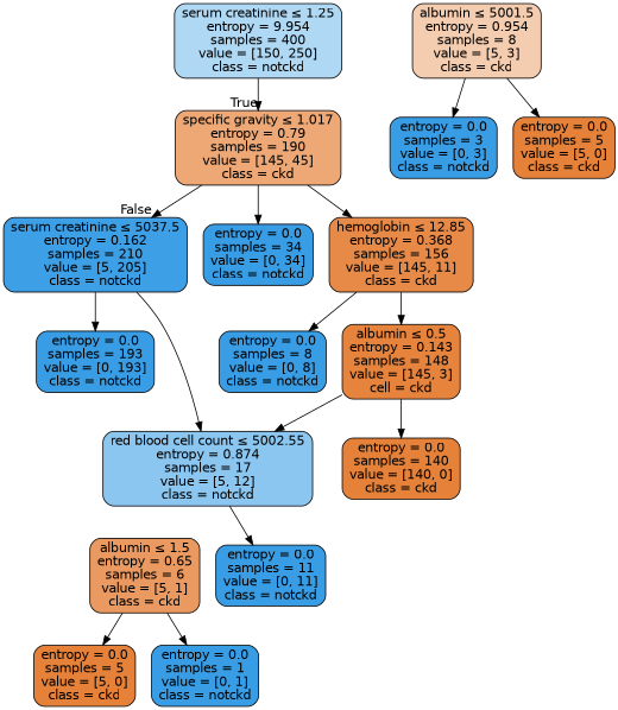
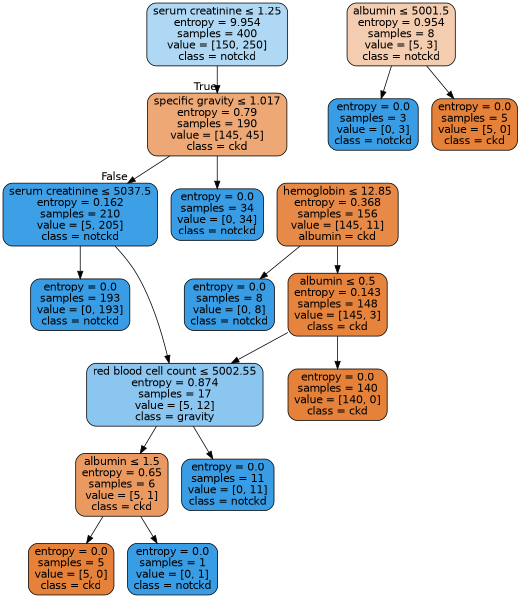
  digraph {
    node [color=black fillcolor="#399de5ff" fontname=helvetica shape=box style="filled, rounded"]
    edge [fontname=helvetica]
    n1 [fillcolor="#399de566" label=<serum creatinine &le; 1.25<br/>entropy = 9.954<br/>samples = 400<br/>value = [150, 250]<br/>class = notckd>]
    n2 [fillcolor="#e58139b0" label=<specific gravity &le; 1.017<br/>entropy = 0.79<br/>samples = 190<br/>value = [145, 45]<br/>class = ckd>]
    n3 [fillcolor="#399de5f9" label=<serum creatinine &le; 5037.5<br/>entropy = 0.162<br/>samples = 210<br/>value = [5, 205]<br/>class = notckd>]
    n4 [label=<entropy = 0.0<br/>samples = 34<br/>value = [0, 34]<br/>class = notckd>]
-   n5 [fillcolor="#e58139ec" label=<hemoglobin &le; 12.85<br/>entropy = 0.368<br/>samples = 156<br/>value = [145, 11]<br/>class = ckd>]
+   n5 [fillcolor="#e58139ec" label=<hemoglobin &le; 12.85<br/>entropy = 0.368<br/>samples = 156<br/>value = [145, 11]<br/>albumin = ckd>]
    n6 [label=<entropy = 0.0<br/>samples = 193<br/>value = [0, 193]<br/>class = notckd>]
-   n7 [fillcolor="#399de595" label=<red blood cell count &le; 5002.55<br/>entropy = 0.874<br/>samples = 17<br/>value = [5, 12]<br/>class = notckd>]
+   n7 [fillcolor="#399de595" label=<red blood cell count &le; 5002.55<br/>entropy = 0.874<br/>samples = 17<br/>value = [5, 12]<br/>class = gravity>]
    n8 [label=<entropy = 0.0<br/>samples = 8<br/>value = [0, 8]<br/>class = notckd>]
-   n9 [fillcolor="#e58139fa" label=<albumin &le; 0.5<br/>entropy = 0.143<br/>samples = 148<br/>value = [145, 3]<br/>cell = ckd>]
+   n9 [fillcolor="#e58139fa" label=<albumin &le; 0.5<br/>entropy = 0.143<br/>samples = 148<br/>value = [145, 3]<br/>class = ckd>]
    n10 [fillcolor="#e58139ff" label=<entropy = 0.0<br/>samples = 140<br/>value = [140, 0]<br/>class = ckd>]
-   n11 [fillcolor="#e5813966" label=<albumin &le; 5001.5<br/>entropy = 0.954<br/>samples = 8<br/>value = [5, 3]<br/>class = ckd>]
+   n11 [fillcolor="#e5813966" label=<albumin &le; 5001.5<br/>entropy = 0.954<br/>samples = 8<br/>value = [5, 3]<br/>class = notckd>]
    n12 [label=<entropy = 0.0<br/>samples = 3<br/>value = [0, 3]<br/>class = notckd>]
    n13 [fillcolor="#e58139ff" label=<entropy = 0.0<br/>samples = 5<br/>value = [5, 0]<br/>class = ckd>]
    n14 [fillcolor="#e58139cc" label=<albumin &le; 1.5<br/>entropy = 0.65<br/>samples = 6<br/>value = [5, 1]<br/>class = ckd>]
    n15 [label=<entropy = 0.0<br/>samples = 11<br/>value = [0, 11]<br/>class = notckd>]
    n16 [fillcolor="#e58139ff" label=<entropy = 0.0<br/>samples = 5<br/>value = [5, 0]<br/>class = ckd>]
    n17 [label=<entropy = 0.0<br/>samples = 1<br/>value = [0, 1]<br/>class = notckd>]
    n1 -> n2 [headlabel=True labelangle=45 labeldistance=2.5]
    n2 -> n3 [headlabel=False labelangle=-45 labeldistance=2.5]
    n2 -> n4
-   n2 -> n5
    n3 -> n6
    n3 -> n7
    n5 -> n8
    n5 -> n9
+   n7 -> n14
    n7 -> n15
    n9 -> n7
    n9 -> n10
    n11 -> n12
    n11 -> n13
    n14 -> n16
    n14 -> n17
  }
